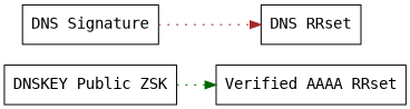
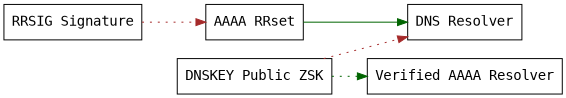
  digraph {
    fontname="DejaVu Sans Mono"
    rankdir=LR
    node [fontname="DejaVu Sans Mono" shape=record]
    edge [color=darkgreen fontname="DejaVu Sans Mono" style=dotted]
-   n2 [label="Verified AAAA RRset"]
-   n3 [label="DNS RRset"]
+   n1 [label="DNS Resolver"]
+   n2 [label="Verified AAAA Resolver"]
+   n3 [label="AAAA RRset"]
    n4 [label="DNSKEY Public ZSK"]
-   n5 [label="DNS Signature"]
+   n5 [label="RRSIG Signature"]
+   n3 -> n1 [style=solid]
+   n4 -> n1 [color=brown]
    n4 -> n2
    n5 -> n3 [color=brown]
  }
